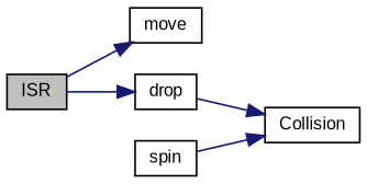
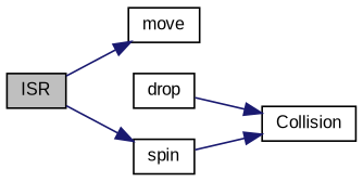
  digraph {
    fontname="Liberation Sans"
    rankdir=LR
    node [color=black fillcolor=white fontname="Liberation Sans" fontsize=10 shape=record style=filled]
    edge [color=midnightblue fontname="Liberation Sans" fontsize=10 labelfontname=Helvetica labelfontsize=10 style=solid]
    n1 [fillcolor=grey75 fontcolor=black height=0.2 label=ISR width=0.4]
    n2 [height=0.2 label=move width=0.4]
    n3 [height=0.2 label=drop width=0.4]
    n4 [height=0.2 label=Collision width=0.4]
    n5 [height=0.2 label=spin width=0.4]
    n1 -> n2
-   n1 -> n3
+   n1 -> n5
    n3 -> n4
    n5 -> n4
  }
